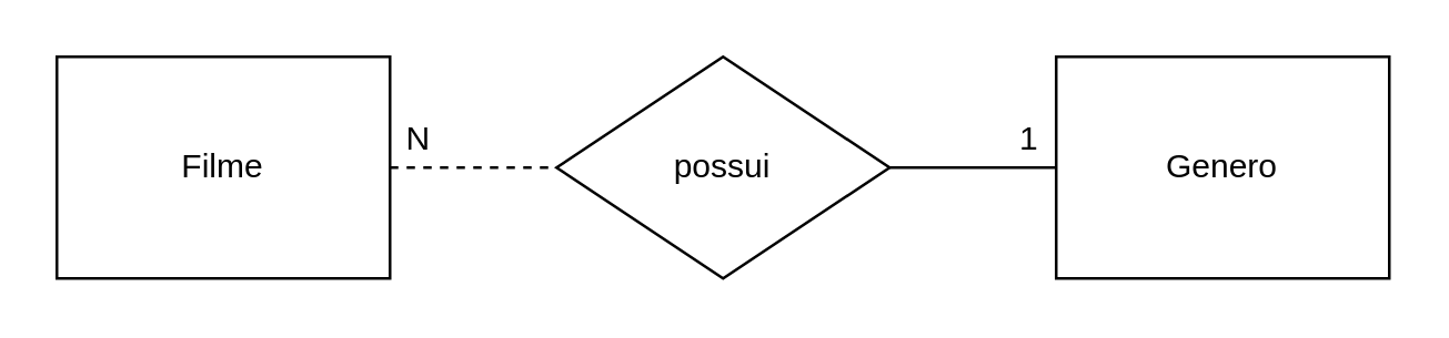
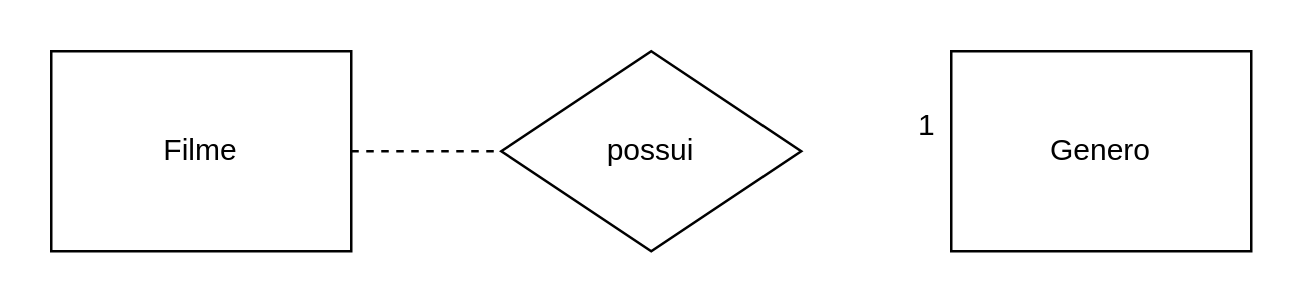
  <mxCell id="0" />
  <mxCell id="1" parent="0" />
  <mxCell id="2" style="edgeStyle=orthogonalEdgeStyle;rounded=0;orthogonalLoop=1;jettySize=auto;html=1;endSize=0;endArrow=none;endFill=0;dashed=1;" edge="1" parent="1" source="3" target="6"><mxGeometry relative="1" as="geometry" /></mxCell>
  <mxCell id="3" value="Filme" style="rounded=0;whiteSpace=wrap;html=1;" vertex="1" parent="1"><mxGeometry x="20" y="20" width="120" height="80" as="geometry" /></mxCell>
  <mxCell id="4" value="Genero" style="rounded=0;whiteSpace=wrap;html=1;" vertex="1" parent="1"><mxGeometry x="380" y="20" width="120" height="80" as="geometry" /></mxCell>
- <mxCell id="5" style="edgeStyle=orthogonalEdgeStyle;rounded=0;orthogonalLoop=1;jettySize=auto;html=1;entryX=0;entryY=0.5;entryDx=0;entryDy=0;endArrow=none;endFill=0;" edge="1" parent="1" source="6" target="4"><mxGeometry relative="1" as="geometry" /></mxCell>
  <mxCell id="6" value="possui" style="shape=rhombus;perimeter=rhombusPerimeter;whiteSpace=wrap;html=1;align=center;" vertex="1" parent="1"><mxGeometry x="200" y="20" width="120" height="80" as="geometry" /></mxCell>
- <mxCell id="7" value="N" style="text;html=1;align=center;verticalAlign=middle;resizable=0;points=[];autosize=1;strokeColor=none;" vertex="1" parent="1"><mxGeometry x="140" y="40" width="20" height="20" as="geometry" /></mxCell>
  <mxCell id="8" value="1" style="text;html=1;align=center;verticalAlign=middle;resizable=0;points=[];autosize=1;strokeColor=none;" vertex="1" parent="1"><mxGeometry x="360" y="40" width="20" height="20" as="geometry" /></mxCell>
